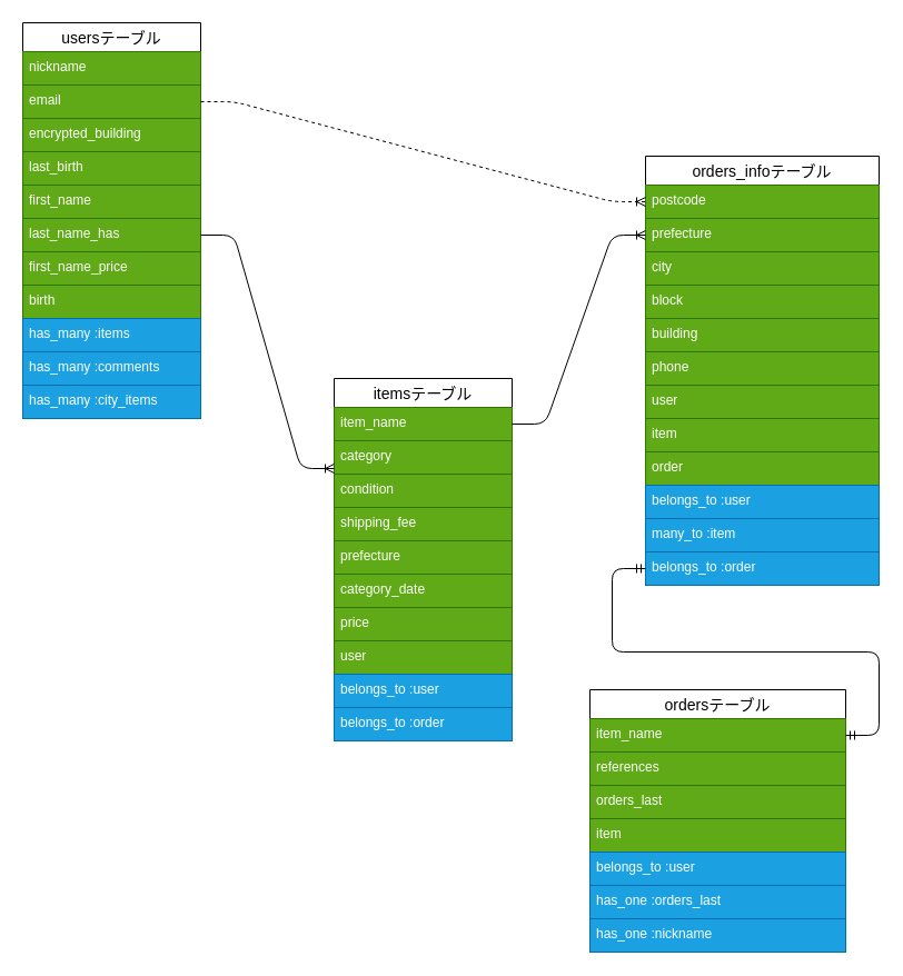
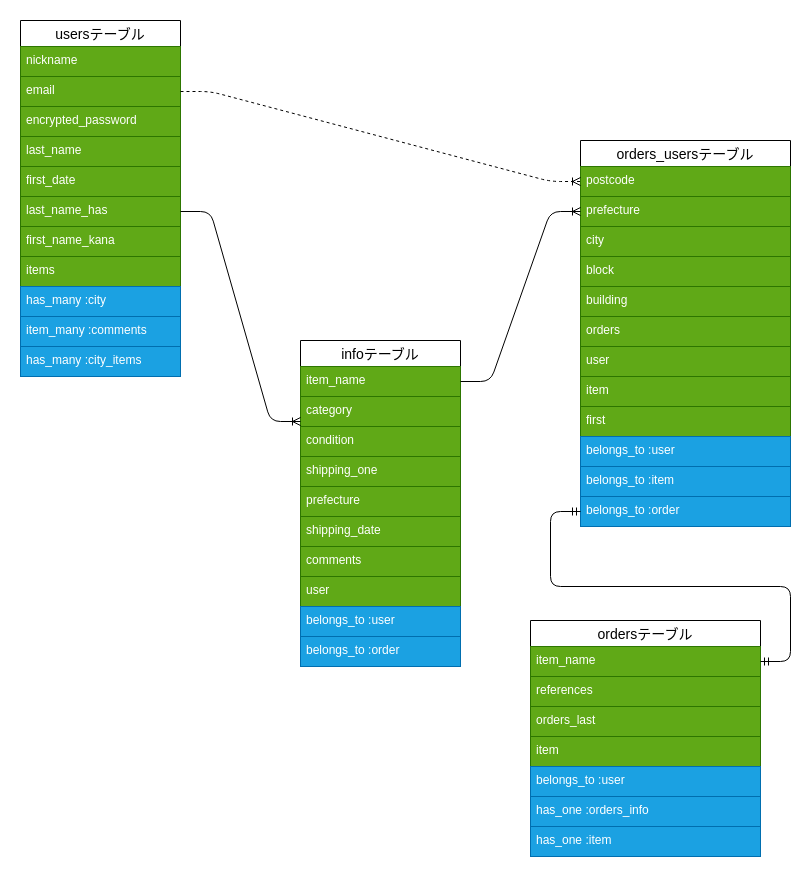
  <mxCell id="0" />
  <mxCell id="1" parent="0" />
  <mxCell id="2" value="usersテーブル" style="swimlane;fontStyle=0;childLayout=stackLayout;horizontal=1;startSize=26;horizontalStack=0;resizeParent=1;resizeParentMax=0;resizeLast=0;collapsible=1;marginBottom=0;align=center;fontSize=14;strokeColor=default;" vertex="1" parent="1"><mxGeometry x="20" y="20" width="160" height="356" as="geometry" /></mxCell>
  <mxCell id="3" value="nickname" style="text;strokeColor=#2D7600;fillColor=#60a917;spacingLeft=4;spacingRight=4;overflow=hidden;rotatable=0;points=[[0,0.5],[1,0.5]];portConstraint=eastwest;fontSize=12;fontColor=#ffffff;" vertex="1" parent="2"><mxGeometry y="26" width="160" height="30" as="geometry" /></mxCell>
  <mxCell id="4" value="email" style="text;strokeColor=#2D7600;fillColor=#60a917;spacingLeft=4;spacingRight=4;overflow=hidden;rotatable=0;points=[[0,0.5],[1,0.5]];portConstraint=eastwest;fontSize=12;fontColor=#ffffff;" vertex="1" parent="2"><mxGeometry y="56" width="160" height="30" as="geometry" /></mxCell>
- <mxCell id="5" value="encrypted_building" style="text;strokeColor=#2D7600;fillColor=#60a917;spacingLeft=4;spacingRight=4;overflow=hidden;rotatable=0;points=[[0,0.5],[1,0.5]];portConstraint=eastwest;fontSize=12;fontColor=#ffffff;" vertex="1" parent="2"><mxGeometry y="86" width="160" height="30" as="geometry" /></mxCell>
- <mxCell id="6" value="last_birth" style="text;strokeColor=#2D7600;fillColor=#60a917;spacingLeft=4;spacingRight=4;overflow=hidden;rotatable=0;points=[[0,0.5],[1,0.5]];portConstraint=eastwest;fontSize=12;fontColor=#ffffff;" vertex="1" parent="2"><mxGeometry y="116" width="160" height="30" as="geometry" /></mxCell>
- <mxCell id="7" value="first_name" style="text;strokeColor=#2D7600;fillColor=#60a917;spacingLeft=4;spacingRight=4;overflow=hidden;rotatable=0;points=[[0,0.5],[1,0.5]];portConstraint=eastwest;fontSize=12;fontColor=#ffffff;" vertex="1" parent="2"><mxGeometry y="146" width="160" height="30" as="geometry" /></mxCell>
+ <mxCell id="5" value="encrypted_password" style="text;strokeColor=#2D7600;fillColor=#60a917;spacingLeft=4;spacingRight=4;overflow=hidden;rotatable=0;points=[[0,0.5],[1,0.5]];portConstraint=eastwest;fontSize=12;fontColor=#ffffff;" vertex="1" parent="2"><mxGeometry y="86" width="160" height="30" as="geometry" /></mxCell>
+ <mxCell id="6" value="last_name" style="text;strokeColor=#2D7600;fillColor=#60a917;spacingLeft=4;spacingRight=4;overflow=hidden;rotatable=0;points=[[0,0.5],[1,0.5]];portConstraint=eastwest;fontSize=12;fontColor=#ffffff;" vertex="1" parent="2"><mxGeometry y="116" width="160" height="30" as="geometry" /></mxCell>
+ <mxCell id="7" value="first_date" style="text;strokeColor=#2D7600;fillColor=#60a917;spacingLeft=4;spacingRight=4;overflow=hidden;rotatable=0;points=[[0,0.5],[1,0.5]];portConstraint=eastwest;fontSize=12;fontColor=#ffffff;" vertex="1" parent="2"><mxGeometry y="146" width="160" height="30" as="geometry" /></mxCell>
  <mxCell id="8" value="last_name_has" style="text;strokeColor=#2D7600;fillColor=#60a917;spacingLeft=4;spacingRight=4;overflow=hidden;rotatable=0;points=[[0,0.5],[1,0.5]];portConstraint=eastwest;fontSize=12;fontColor=#ffffff;" vertex="1" parent="2"><mxGeometry y="176" width="160" height="30" as="geometry" /></mxCell>
- <mxCell id="9" value="first_name_price" style="text;strokeColor=#2D7600;fillColor=#60a917;spacingLeft=4;spacingRight=4;overflow=hidden;rotatable=0;points=[[0,0.5],[1,0.5]];portConstraint=eastwest;fontSize=12;fontColor=#ffffff;" vertex="1" parent="2"><mxGeometry y="206" width="160" height="30" as="geometry" /></mxCell>
- <mxCell id="10" value="birth" style="text;strokeColor=#2D7600;fillColor=#60a917;spacingLeft=4;spacingRight=4;overflow=hidden;rotatable=0;points=[[0,0.5],[1,0.5]];portConstraint=eastwest;fontSize=12;fontColor=#ffffff;" vertex="1" parent="2"><mxGeometry y="236" width="160" height="30" as="geometry" /></mxCell>
- <mxCell id="11" value="has_many :items" style="text;strokeColor=#006EAF;fillColor=#1ba1e2;spacingLeft=4;spacingRight=4;overflow=hidden;rotatable=0;points=[[0,0.5],[1,0.5]];portConstraint=eastwest;fontSize=12;fontColor=#ffffff;" vertex="1" parent="2"><mxGeometry y="266" width="160" height="30" as="geometry" /></mxCell>
- <mxCell id="12" value="has_many :comments" style="text;strokeColor=#006EAF;fillColor=#1ba1e2;spacingLeft=4;spacingRight=4;overflow=hidden;rotatable=0;points=[[0,0.5],[1,0.5]];portConstraint=eastwest;fontSize=12;fontColor=#ffffff;" vertex="1" parent="2"><mxGeometry y="296" width="160" height="30" as="geometry" /></mxCell>
+ <mxCell id="9" value="first_name_kana" style="text;strokeColor=#2D7600;fillColor=#60a917;spacingLeft=4;spacingRight=4;overflow=hidden;rotatable=0;points=[[0,0.5],[1,0.5]];portConstraint=eastwest;fontSize=12;fontColor=#ffffff;" vertex="1" parent="2"><mxGeometry y="206" width="160" height="30" as="geometry" /></mxCell>
+ <mxCell id="10" value="items" style="text;strokeColor=#2D7600;fillColor=#60a917;spacingLeft=4;spacingRight=4;overflow=hidden;rotatable=0;points=[[0,0.5],[1,0.5]];portConstraint=eastwest;fontSize=12;fontColor=#ffffff;" vertex="1" parent="2"><mxGeometry y="236" width="160" height="30" as="geometry" /></mxCell>
+ <mxCell id="11" value="has_many :city" style="text;strokeColor=#006EAF;fillColor=#1ba1e2;spacingLeft=4;spacingRight=4;overflow=hidden;rotatable=0;points=[[0,0.5],[1,0.5]];portConstraint=eastwest;fontSize=12;fontColor=#ffffff;" vertex="1" parent="2"><mxGeometry y="266" width="160" height="30" as="geometry" /></mxCell>
+ <mxCell id="12" value="item_many :comments" style="text;strokeColor=#006EAF;fillColor=#1ba1e2;spacingLeft=4;spacingRight=4;overflow=hidden;rotatable=0;points=[[0,0.5],[1,0.5]];portConstraint=eastwest;fontSize=12;fontColor=#ffffff;" vertex="1" parent="2"><mxGeometry y="296" width="160" height="30" as="geometry" /></mxCell>
  <mxCell id="13" value="has_many :city_items" style="text;strokeColor=#006EAF;fillColor=#1ba1e2;spacingLeft=4;spacingRight=4;overflow=hidden;rotatable=0;points=[[0,0.5],[1,0.5]];portConstraint=eastwest;fontSize=12;fontColor=#ffffff;" vertex="1" parent="2"><mxGeometry y="326" width="160" height="30" as="geometry" /></mxCell>
- <mxCell id="14" value="itemsテーブル" style="swimlane;fontStyle=0;childLayout=stackLayout;horizontal=1;startSize=26;horizontalStack=0;resizeParent=1;resizeParentMax=0;resizeLast=0;collapsible=1;marginBottom=0;align=center;fontSize=14;strokeColor=default;" vertex="1" parent="1"><mxGeometry x="300" y="340" width="160" height="326" as="geometry" /></mxCell>
+ <mxCell id="14" value="infoテーブル" style="swimlane;fontStyle=0;childLayout=stackLayout;horizontal=1;startSize=26;horizontalStack=0;resizeParent=1;resizeParentMax=0;resizeLast=0;collapsible=1;marginBottom=0;align=center;fontSize=14;strokeColor=default;" vertex="1" parent="1"><mxGeometry x="300" y="340" width="160" height="326" as="geometry" /></mxCell>
  <mxCell id="15" value="item_name" style="text;strokeColor=#2D7600;fillColor=#60a917;spacingLeft=4;spacingRight=4;overflow=hidden;rotatable=0;points=[[0,0.5],[1,0.5]];portConstraint=eastwest;fontSize=12;fontColor=#ffffff;" vertex="1" parent="14"><mxGeometry y="26" width="160" height="30" as="geometry" /></mxCell>
  <mxCell id="16" value="category" style="text;strokeColor=#2D7600;fillColor=#60a917;spacingLeft=4;spacingRight=4;overflow=hidden;rotatable=0;points=[[0,0.5],[1,0.5]];portConstraint=eastwest;fontSize=12;fontColor=#ffffff;" vertex="1" parent="14"><mxGeometry y="56" width="160" height="30" as="geometry" /></mxCell>
  <mxCell id="17" value="condition" style="text;strokeColor=#2D7600;fillColor=#60a917;spacingLeft=4;spacingRight=4;overflow=hidden;rotatable=0;points=[[0,0.5],[1,0.5]];portConstraint=eastwest;fontSize=12;fontColor=#ffffff;" vertex="1" parent="14"><mxGeometry y="86" width="160" height="30" as="geometry" /></mxCell>
- <mxCell id="18" value="shipping_fee" style="text;strokeColor=#2D7600;fillColor=#60a917;spacingLeft=4;spacingRight=4;overflow=hidden;rotatable=0;points=[[0,0.5],[1,0.5]];portConstraint=eastwest;fontSize=12;fontColor=#ffffff;" vertex="1" parent="14"><mxGeometry y="116" width="160" height="30" as="geometry" /></mxCell>
+ <mxCell id="18" value="shipping_one" style="text;strokeColor=#2D7600;fillColor=#60a917;spacingLeft=4;spacingRight=4;overflow=hidden;rotatable=0;points=[[0,0.5],[1,0.5]];portConstraint=eastwest;fontSize=12;fontColor=#ffffff;" vertex="1" parent="14"><mxGeometry y="116" width="160" height="30" as="geometry" /></mxCell>
  <mxCell id="19" value="prefecture" style="text;strokeColor=#2D7600;fillColor=#60a917;spacingLeft=4;spacingRight=4;overflow=hidden;rotatable=0;points=[[0,0.5],[1,0.5]];portConstraint=eastwest;fontSize=12;fontColor=#ffffff;" vertex="1" parent="14"><mxGeometry y="146" width="160" height="30" as="geometry" /></mxCell>
- <mxCell id="20" value="category_date" style="text;strokeColor=#2D7600;fillColor=#60a917;spacingLeft=4;spacingRight=4;overflow=hidden;rotatable=0;points=[[0,0.5],[1,0.5]];portConstraint=eastwest;fontSize=12;fontColor=#ffffff;" vertex="1" parent="14"><mxGeometry y="176" width="160" height="30" as="geometry" /></mxCell>
- <mxCell id="21" value="price" style="text;strokeColor=#2D7600;fillColor=#60a917;spacingLeft=4;spacingRight=4;overflow=hidden;rotatable=0;points=[[0,0.5],[1,0.5]];portConstraint=eastwest;fontSize=12;fontColor=#ffffff;" vertex="1" parent="14"><mxGeometry y="206" width="160" height="30" as="geometry" /></mxCell>
+ <mxCell id="20" value="shipping_date" style="text;strokeColor=#2D7600;fillColor=#60a917;spacingLeft=4;spacingRight=4;overflow=hidden;rotatable=0;points=[[0,0.5],[1,0.5]];portConstraint=eastwest;fontSize=12;fontColor=#ffffff;" vertex="1" parent="14"><mxGeometry y="176" width="160" height="30" as="geometry" /></mxCell>
+ <mxCell id="21" value="comments" style="text;strokeColor=#2D7600;fillColor=#60a917;spacingLeft=4;spacingRight=4;overflow=hidden;rotatable=0;points=[[0,0.5],[1,0.5]];portConstraint=eastwest;fontSize=12;fontColor=#ffffff;" vertex="1" parent="14"><mxGeometry y="206" width="160" height="30" as="geometry" /></mxCell>
  <mxCell id="22" value="user" style="text;strokeColor=#2D7600;fillColor=#60a917;spacingLeft=4;spacingRight=4;overflow=hidden;rotatable=0;points=[[0,0.5],[1,0.5]];portConstraint=eastwest;fontSize=12;fontColor=#ffffff;" vertex="1" parent="14"><mxGeometry y="236" width="160" height="30" as="geometry" /></mxCell>
  <mxCell id="23" value="belongs_to :user" style="text;strokeColor=#006EAF;fillColor=#1ba1e2;spacingLeft=4;spacingRight=4;overflow=hidden;rotatable=0;points=[[0,0.5],[1,0.5]];portConstraint=eastwest;fontSize=12;fontColor=#ffffff;" vertex="1" parent="14"><mxGeometry y="266" width="160" height="30" as="geometry" /></mxCell>
  <mxCell id="24" value="belongs_to :order" style="text;strokeColor=#006EAF;fillColor=#1ba1e2;spacingLeft=4;spacingRight=4;overflow=hidden;rotatable=0;points=[[0,0.5],[1,0.5]];portConstraint=eastwest;fontSize=12;fontColor=#ffffff;" vertex="1" parent="14"><mxGeometry y="296" width="160" height="30" as="geometry" /></mxCell>
  <mxCell id="25" value="" style="edgeStyle=entityRelationEdgeStyle;fontSize=12;html=1;endArrow=ERoneToMany;exitX=1;exitY=0.5;exitDx=0;exitDy=0;" edge="1" parent="1" source="8"><mxGeometry width="100" height="100" relative="1" as="geometry"><mxPoint x="110" y="440" as="sourcePoint" /><mxPoint x="300" y="421" as="targetPoint" /></mxGeometry></mxCell>
- <mxCell id="26" value="orders_infoテーブル" style="swimlane;fontStyle=0;childLayout=stackLayout;horizontal=1;startSize=26;horizontalStack=0;resizeParent=1;resizeParentMax=0;resizeLast=0;collapsible=1;marginBottom=0;align=center;fontSize=14;labelBorderColor=none;strokeColor=default;fillColor=none;" vertex="1" parent="1"><mxGeometry x="580" y="140" width="210" height="386" as="geometry" /></mxCell>
+ <mxCell id="26" value="orders_usersテーブル" style="swimlane;fontStyle=0;childLayout=stackLayout;horizontal=1;startSize=26;horizontalStack=0;resizeParent=1;resizeParentMax=0;resizeLast=0;collapsible=1;marginBottom=0;align=center;fontSize=14;labelBorderColor=none;strokeColor=default;fillColor=none;" vertex="1" parent="1"><mxGeometry x="580" y="140" width="210" height="386" as="geometry" /></mxCell>
  <mxCell id="27" value="postcode&#10;" style="text;strokeColor=#2D7600;fillColor=#60a917;spacingLeft=4;spacingRight=4;overflow=hidden;rotatable=0;points=[[0,0.5],[1,0.5]];portConstraint=eastwest;fontSize=12;labelBorderColor=none;fontColor=#ffffff;" vertex="1" parent="26"><mxGeometry y="26" width="210" height="30" as="geometry" /></mxCell>
  <mxCell id="28" value="prefecture" style="text;strokeColor=#2D7600;fillColor=#60a917;spacingLeft=4;spacingRight=4;overflow=hidden;rotatable=0;points=[[0,0.5],[1,0.5]];portConstraint=eastwest;fontSize=12;labelBorderColor=none;fontColor=#ffffff;" vertex="1" parent="26"><mxGeometry y="56" width="210" height="30" as="geometry" /></mxCell>
  <mxCell id="29" value="city" style="text;strokeColor=#2D7600;fillColor=#60a917;spacingLeft=4;spacingRight=4;overflow=hidden;rotatable=0;points=[[0,0.5],[1,0.5]];portConstraint=eastwest;fontSize=12;labelBorderColor=none;fontColor=#ffffff;" vertex="1" parent="26"><mxGeometry y="86" width="210" height="30" as="geometry" /></mxCell>
  <mxCell id="30" value="block" style="text;strokeColor=#2D7600;fillColor=#60a917;spacingLeft=4;spacingRight=4;overflow=hidden;rotatable=0;points=[[0,0.5],[1,0.5]];portConstraint=eastwest;fontSize=12;labelBorderColor=none;fontColor=#ffffff;" vertex="1" parent="26"><mxGeometry y="116" width="210" height="30" as="geometry" /></mxCell>
  <mxCell id="31" value="building" style="text;strokeColor=#2D7600;fillColor=#60a917;spacingLeft=4;spacingRight=4;overflow=hidden;rotatable=0;points=[[0,0.5],[1,0.5]];portConstraint=eastwest;fontSize=12;labelBorderColor=none;fontColor=#ffffff;" vertex="1" parent="26"><mxGeometry y="146" width="210" height="30" as="geometry" /></mxCell>
- <mxCell id="32" value="phone" style="text;strokeColor=#2D7600;fillColor=#60a917;spacingLeft=4;spacingRight=4;overflow=hidden;rotatable=0;points=[[0,0.5],[1,0.5]];portConstraint=eastwest;fontSize=12;labelBorderColor=none;fontColor=#ffffff;" vertex="1" parent="26"><mxGeometry y="176" width="210" height="30" as="geometry" /></mxCell>
+ <mxCell id="32" value="orders" style="text;strokeColor=#2D7600;fillColor=#60a917;spacingLeft=4;spacingRight=4;overflow=hidden;rotatable=0;points=[[0,0.5],[1,0.5]];portConstraint=eastwest;fontSize=12;labelBorderColor=none;fontColor=#ffffff;" vertex="1" parent="26"><mxGeometry y="176" width="210" height="30" as="geometry" /></mxCell>
  <mxCell id="33" value="user" style="text;strokeColor=#2D7600;fillColor=#60a917;spacingLeft=4;spacingRight=4;overflow=hidden;rotatable=0;points=[[0,0.5],[1,0.5]];portConstraint=eastwest;fontSize=12;labelBorderColor=none;fontColor=#ffffff;" vertex="1" parent="26"><mxGeometry y="206" width="210" height="30" as="geometry" /></mxCell>
  <mxCell id="34" value="item" style="text;strokeColor=#2D7600;fillColor=#60a917;spacingLeft=4;spacingRight=4;overflow=hidden;rotatable=0;points=[[0,0.5],[1,0.5]];portConstraint=eastwest;fontSize=12;labelBorderColor=none;fontColor=#ffffff;" vertex="1" parent="26"><mxGeometry y="236" width="210" height="30" as="geometry" /></mxCell>
- <mxCell id="35" value="order" style="text;strokeColor=#2D7600;fillColor=#60a917;spacingLeft=4;spacingRight=4;overflow=hidden;rotatable=0;points=[[0,0.5],[1,0.5]];portConstraint=eastwest;fontSize=12;labelBorderColor=none;fontColor=#ffffff;" vertex="1" parent="26"><mxGeometry y="266" width="210" height="30" as="geometry" /></mxCell>
+ <mxCell id="35" value="first" style="text;strokeColor=#2D7600;fillColor=#60a917;spacingLeft=4;spacingRight=4;overflow=hidden;rotatable=0;points=[[0,0.5],[1,0.5]];portConstraint=eastwest;fontSize=12;labelBorderColor=none;fontColor=#ffffff;" vertex="1" parent="26"><mxGeometry y="266" width="210" height="30" as="geometry" /></mxCell>
  <mxCell id="36" value="belongs_to :user" style="text;strokeColor=#006EAF;fillColor=#1ba1e2;spacingLeft=4;spacingRight=4;overflow=hidden;rotatable=0;points=[[0,0.5],[1,0.5]];portConstraint=eastwest;fontSize=12;labelBorderColor=none;fontColor=#ffffff;" vertex="1" parent="26"><mxGeometry y="296" width="210" height="30" as="geometry" /></mxCell>
- <mxCell id="37" value="many_to :item" style="text;strokeColor=#006EAF;fillColor=#1ba1e2;spacingLeft=4;spacingRight=4;overflow=hidden;rotatable=0;points=[[0,0.5],[1,0.5]];portConstraint=eastwest;fontSize=12;labelBorderColor=none;fontColor=#ffffff;" vertex="1" parent="26"><mxGeometry y="326" width="210" height="30" as="geometry" /></mxCell>
+ <mxCell id="37" value="belongs_to :item" style="text;strokeColor=#006EAF;fillColor=#1ba1e2;spacingLeft=4;spacingRight=4;overflow=hidden;rotatable=0;points=[[0,0.5],[1,0.5]];portConstraint=eastwest;fontSize=12;labelBorderColor=none;fontColor=#ffffff;" vertex="1" parent="26"><mxGeometry y="326" width="210" height="30" as="geometry" /></mxCell>
  <mxCell id="38" value="belongs_to :order" style="text;strokeColor=#006EAF;fillColor=#1ba1e2;spacingLeft=4;spacingRight=4;overflow=hidden;rotatable=0;points=[[0,0.5],[1,0.5]];portConstraint=eastwest;fontSize=12;labelBorderColor=none;fontColor=#ffffff;" vertex="1" parent="26"><mxGeometry y="356" width="210" height="30" as="geometry" /></mxCell>
  <mxCell id="39" value="ordersテーブル" style="swimlane;fontStyle=0;childLayout=stackLayout;horizontal=1;startSize=26;horizontalStack=0;resizeParent=1;resizeParentMax=0;resizeLast=0;collapsible=1;marginBottom=0;align=center;fontSize=14;labelBorderColor=none;strokeColor=default;fillColor=none;" vertex="1" parent="1"><mxGeometry x="530" y="620" width="230" height="236" as="geometry" /></mxCell>
  <mxCell id="40" value="item_name" style="text;strokeColor=#2D7600;fillColor=#60a917;spacingLeft=4;spacingRight=4;overflow=hidden;rotatable=0;points=[[0,0.5],[1,0.5]];portConstraint=eastwest;fontSize=12;labelBorderColor=none;fontColor=#ffffff;" vertex="1" parent="39"><mxGeometry y="26" width="230" height="30" as="geometry" /></mxCell>
  <mxCell id="41" value="references" style="text;strokeColor=#2D7600;fillColor=#60a917;spacingLeft=4;spacingRight=4;overflow=hidden;rotatable=0;points=[[0,0.5],[1,0.5]];portConstraint=eastwest;fontSize=12;labelBorderColor=none;fontColor=#ffffff;" vertex="1" parent="39"><mxGeometry y="56" width="230" height="30" as="geometry" /></mxCell>
  <mxCell id="42" value="orders_last" style="text;strokeColor=#2D7600;fillColor=#60a917;spacingLeft=4;spacingRight=4;overflow=hidden;rotatable=0;points=[[0,0.5],[1,0.5]];portConstraint=eastwest;fontSize=12;labelBorderColor=none;fontColor=#ffffff;" vertex="1" parent="39"><mxGeometry y="86" width="230" height="30" as="geometry" /></mxCell>
  <mxCell id="43" value="item" style="text;strokeColor=#2D7600;fillColor=#60a917;spacingLeft=4;spacingRight=4;overflow=hidden;rotatable=0;points=[[0,0.5],[1,0.5]];portConstraint=eastwest;fontSize=12;labelBorderColor=none;fontColor=#ffffff;" vertex="1" parent="39"><mxGeometry y="116" width="230" height="30" as="geometry" /></mxCell>
  <mxCell id="44" value="belongs_to :user" style="text;strokeColor=#006EAF;fillColor=#1ba1e2;spacingLeft=4;spacingRight=4;overflow=hidden;rotatable=0;points=[[0,0.5],[1,0.5]];portConstraint=eastwest;fontSize=12;labelBorderColor=none;fontColor=#ffffff;" vertex="1" parent="39"><mxGeometry y="146" width="230" height="30" as="geometry" /></mxCell>
- <mxCell id="45" value="has_one :orders_last" style="text;strokeColor=#006EAF;fillColor=#1ba1e2;spacingLeft=4;spacingRight=4;overflow=hidden;rotatable=0;points=[[0,0.5],[1,0.5]];portConstraint=eastwest;fontSize=12;labelBorderColor=none;fontColor=#ffffff;" vertex="1" parent="39"><mxGeometry y="176" width="230" height="30" as="geometry" /></mxCell>
- <mxCell id="46" value="has_one :nickname" style="text;strokeColor=#006EAF;fillColor=#1ba1e2;spacingLeft=4;spacingRight=4;overflow=hidden;rotatable=0;points=[[0,0.5],[1,0.5]];portConstraint=eastwest;fontSize=12;labelBorderColor=none;fontColor=#ffffff;" vertex="1" parent="39"><mxGeometry y="206" width="230" height="30" as="geometry" /></mxCell>
+ <mxCell id="45" value="has_one :orders_info" style="text;strokeColor=#006EAF;fillColor=#1ba1e2;spacingLeft=4;spacingRight=4;overflow=hidden;rotatable=0;points=[[0,0.5],[1,0.5]];portConstraint=eastwest;fontSize=12;labelBorderColor=none;fontColor=#ffffff;" vertex="1" parent="39"><mxGeometry y="176" width="230" height="30" as="geometry" /></mxCell>
+ <mxCell id="46" value="has_one :item" style="text;strokeColor=#006EAF;fillColor=#1ba1e2;spacingLeft=4;spacingRight=4;overflow=hidden;rotatable=0;points=[[0,0.5],[1,0.5]];portConstraint=eastwest;fontSize=12;labelBorderColor=none;fontColor=#ffffff;" vertex="1" parent="39"><mxGeometry y="206" width="230" height="30" as="geometry" /></mxCell>
  <mxCell id="47" value="" style="edgeStyle=entityRelationEdgeStyle;fontSize=12;html=1;endArrow=ERoneToMany;exitX=1;exitY=0.5;exitDx=0;exitDy=0;entryX=0;entryY=0.5;entryDx=0;entryDy=0;dashed=1;" edge="1" parent="1" source="4" target="27"><mxGeometry width="100" height="100" relative="1" as="geometry"><mxPoint x="210" y="290" as="sourcePoint" /><mxPoint x="310" y="190" as="targetPoint" /></mxGeometry></mxCell>
  <mxCell id="48" value="" style="edgeStyle=entityRelationEdgeStyle;fontSize=12;html=1;endArrow=ERoneToMany;exitX=1;exitY=0.5;exitDx=0;exitDy=0;entryX=0;entryY=0.5;entryDx=0;entryDy=0;" edge="1" parent="1" source="15" target="28"><mxGeometry width="100" height="100" relative="1" as="geometry"><mxPoint x="400" y="390" as="sourcePoint" /><mxPoint x="500" y="290" as="targetPoint" /></mxGeometry></mxCell>
  <mxCell id="49" value="" style="edgeStyle=entityRelationEdgeStyle;fontSize=12;html=1;endArrow=ERmandOne;startArrow=ERmandOne;" edge="1" parent="1"><mxGeometry width="100" height="100" relative="1" as="geometry"><mxPoint x="760" y="661" as="sourcePoint" /><mxPoint x="580" y="511" as="targetPoint" /></mxGeometry></mxCell>
